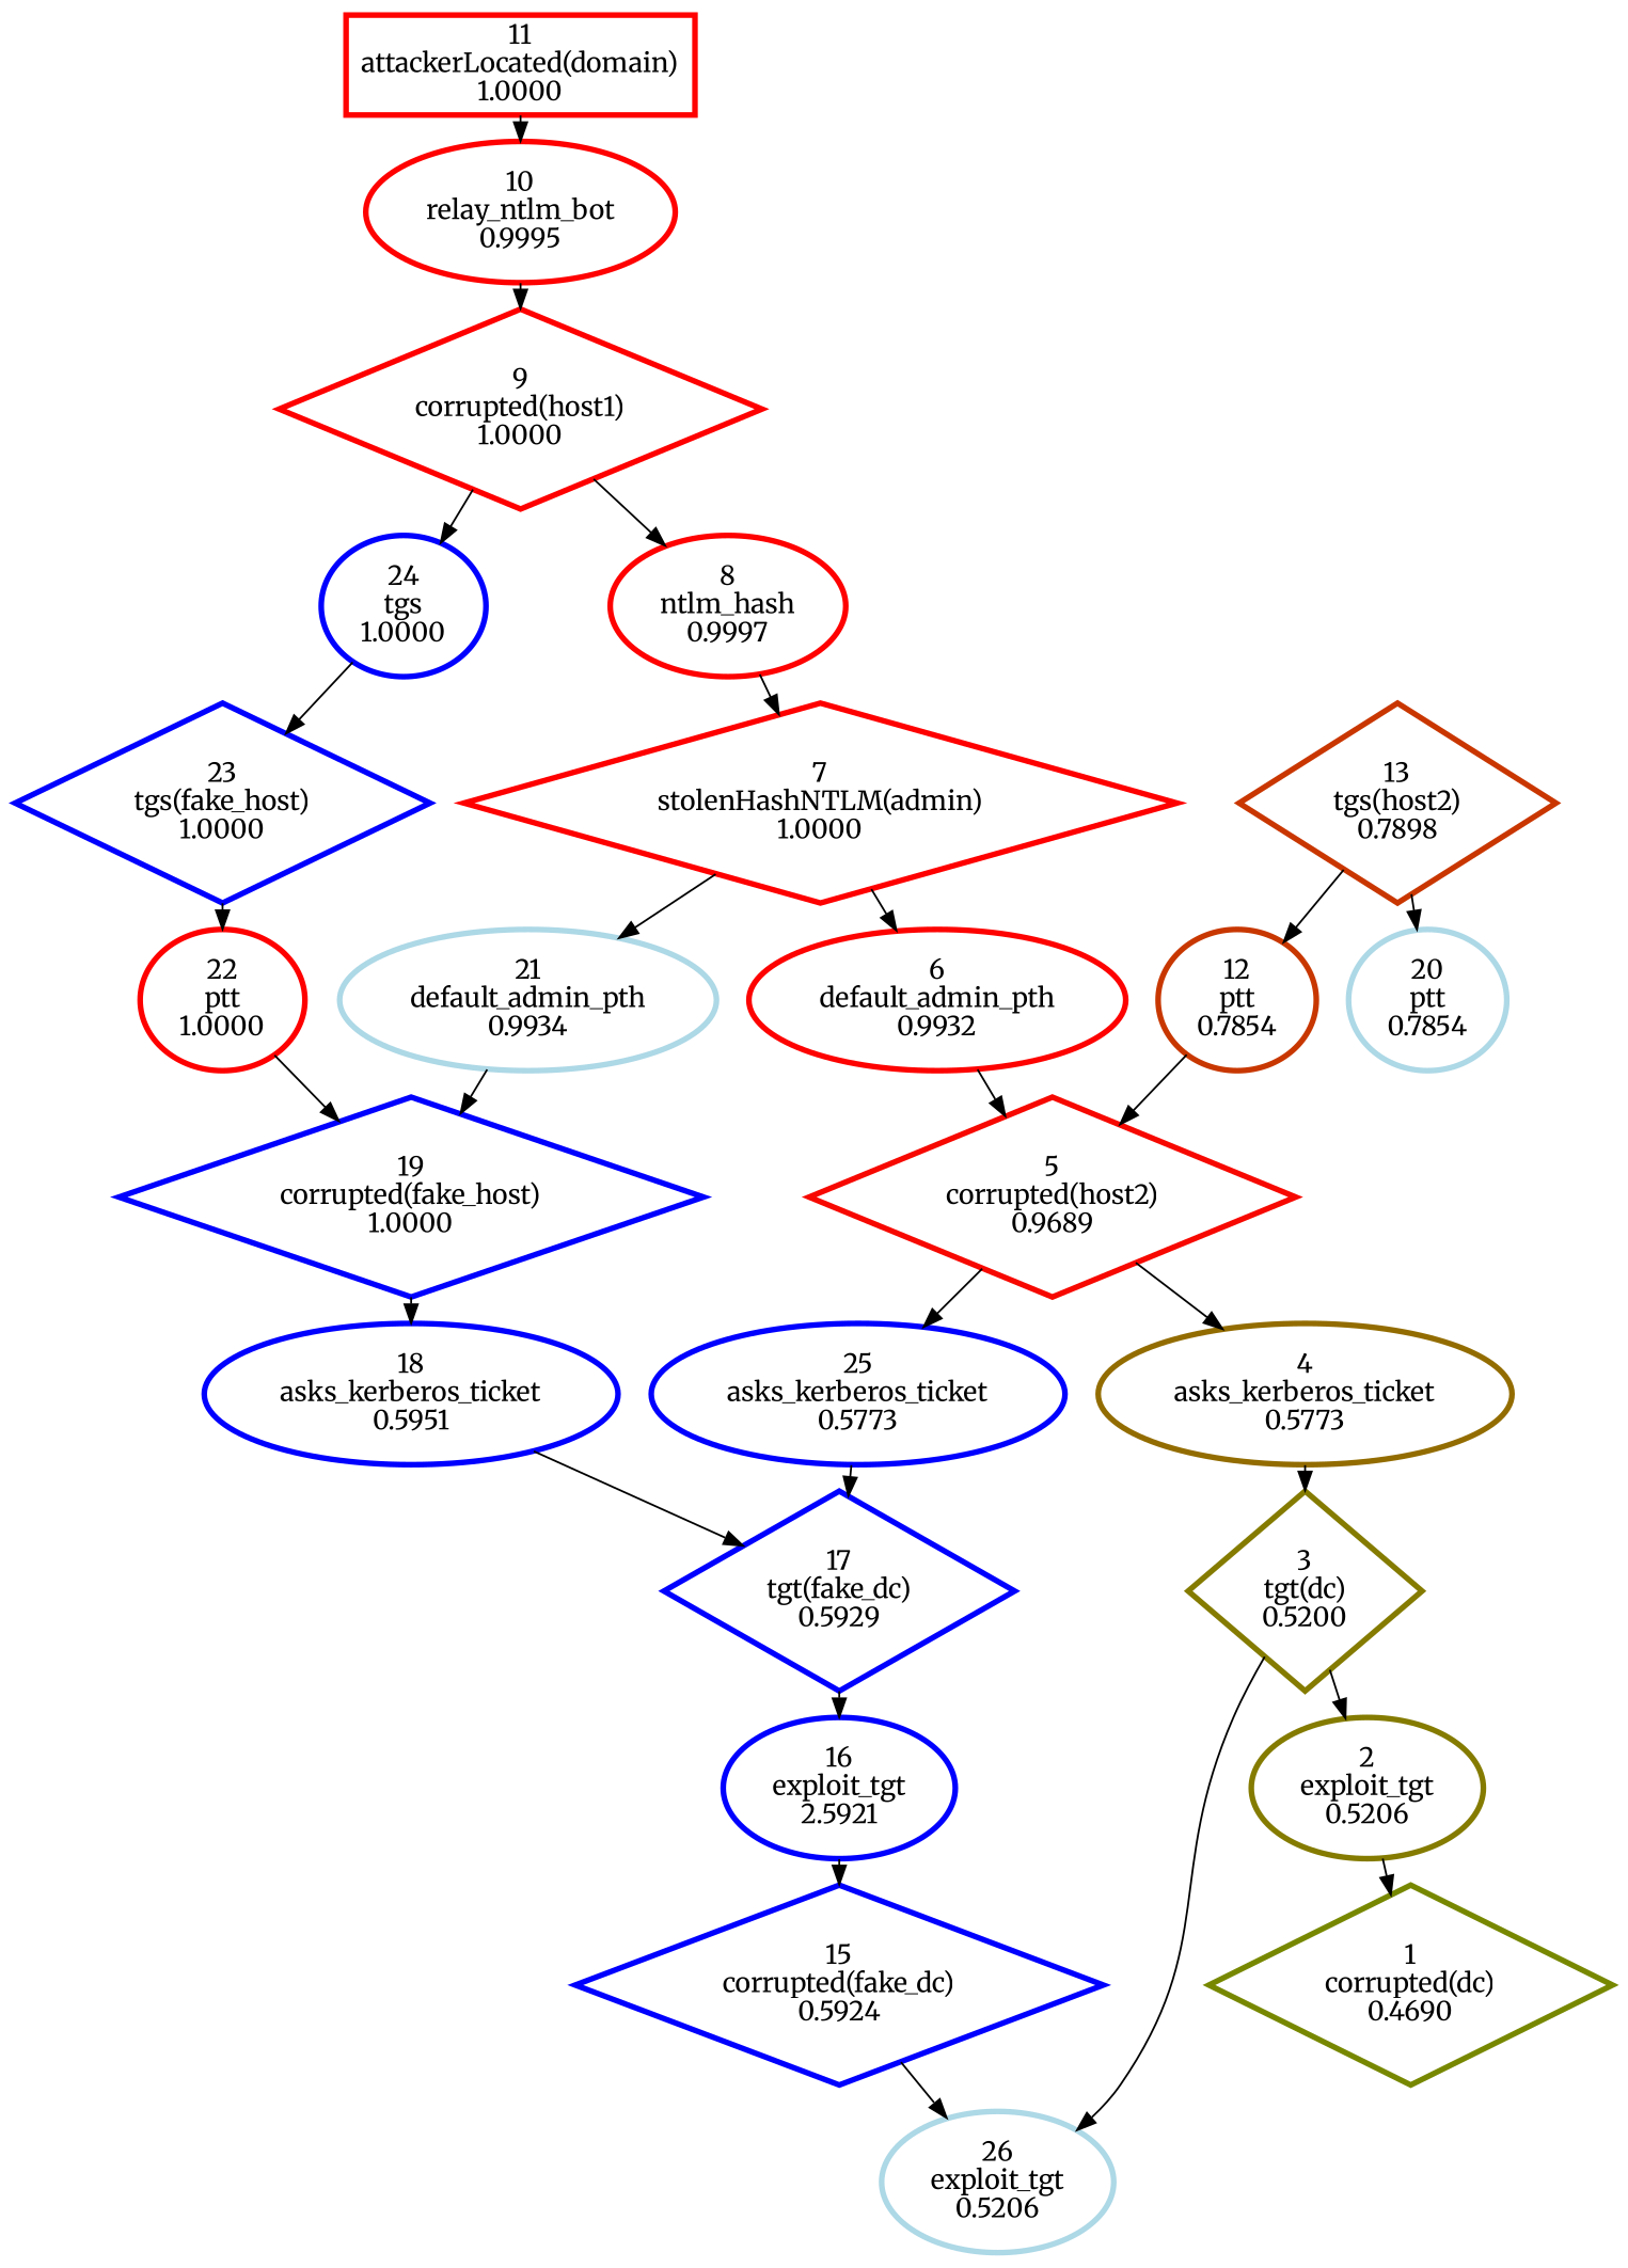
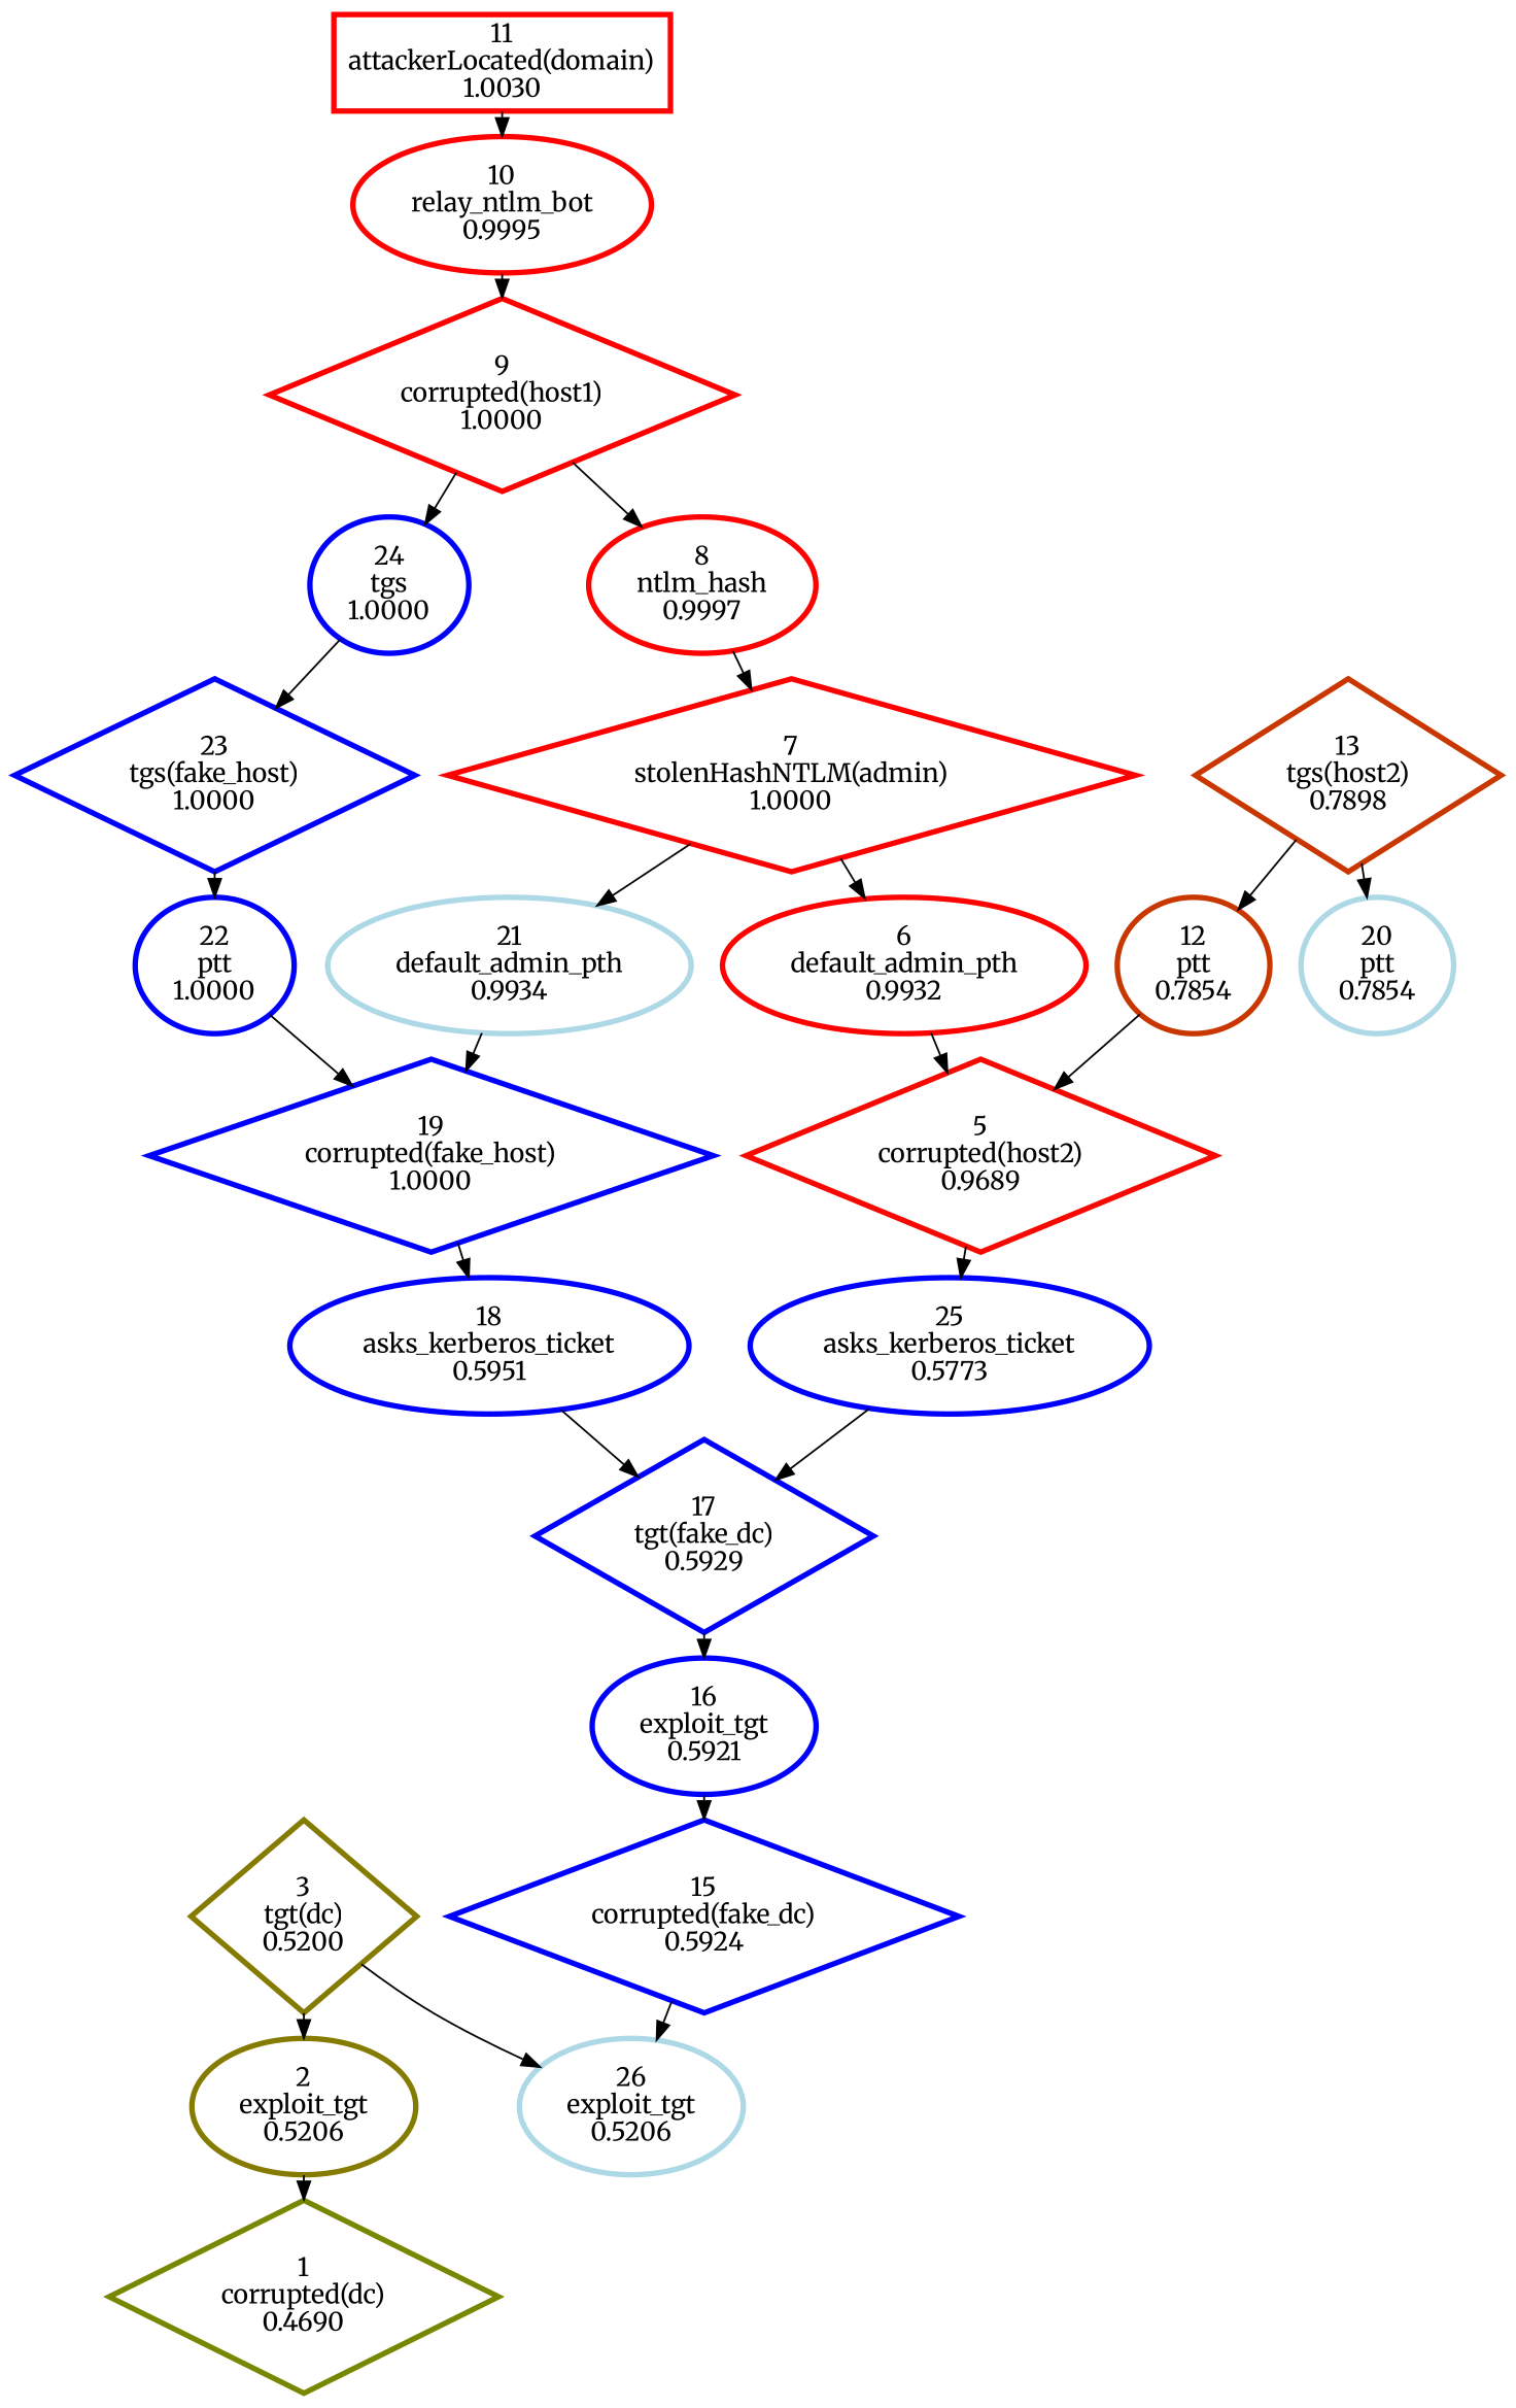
  digraph {
    fontname=Merriweather
    ranksep=0.2
    node [color=blue fontname=Merriweather penwidth=3 shape=ellipse]
    edge [fontname=Merriweather]
    n1 [color="#778800" label="1\ncorrupted(dc)\n0.4690" shape=diamond]
    n2 [color="#847B00" label="2\nexploit_tgt\n0.5206"]
    n3 [color="#847B00" label="3\ntgt(dc)\n0.5200" shape=diamond]
    n4 [color=lightblue label="26\nexploit_tgt\n0.5206"]
-   n5 [color="#936C00" label="4\nasks_kerberos_ticket\n0.5773"]
    n6 [color="#F70800" label="5\ncorrupted(host2)\n0.9689" shape=diamond]
    n7 [label="25\nasks_kerberos_ticket\n0.5773"]
    n8 [label="17\ntgt(fake_dc)\n0.5929" shape=diamond]
    n9 [color="#FD0200" label="6\ndefault_admin_pth\n0.9932"]
    n10 [color="#FF0000" label="7\nstolenHashNTLM(admin)\n1.0000" shape=diamond]
    n11 [color=lightblue label="21\ndefault_admin_pth\n0.9934"]
    n12 [label="19\ncorrupted(fake_host)\n1.0000" shape=diamond]
    n13 [color="#FE0100" label="8\nntlm_hash\n0.9997"]
    n14 [color="#FF0000" label="9\ncorrupted(host1)\n1.0000" shape=diamond]
    n15 [label="24\ntgs\n1.0000"]
    n16 [label="23\ntgs(fake_host)\n1.0000" shape=diamond]
    n17 [color="#FE0100" label="10\nrelay_ntlm_bot\n0.9995"]
-   n18 [color="#FE0100" label="11\nattackerLocated(domain)\n1.0000" shape=box]
+   n18 [color="#FE0100" label="11\nattackerLocated(domain)\n1.0030" shape=box]
    n19 [color="#C83700" label="12\nptt\n0.7854"]
    n20 [color="#C93600" label="13\ntgs(host2)\n0.7898" shape=diamond]
    n21 [color=lightblue label="20\nptt\n0.7854"]
    n22 [label="15\ncorrupted(fake_dc)\n0.5924" shape=diamond]
-   n23 [label="16\nexploit_tgt\n2.5921"]
+   n23 [label="16\nexploit_tgt\n0.5921"]
    n24 [label="18\nasks_kerberos_ticket\n0.5951"]
-   n25 [color="#FF0000" label="22\nptt\n1.0000"]
+   n25 [label="22\nptt\n1.0000"]
    n2 -> n1
    n3 -> n2
    n3 -> n4
-   n5 -> n3
-   n6 -> n5
    n6 -> n7
    n7 -> n8
    n8 -> n23
    n9 -> n6
    n10 -> n9
    n10 -> n11
    n11 -> n12
    n12 -> n24
    n13 -> n10
    n14 -> n13
    n14 -> n15
    n15 -> n16
    n16 -> n25
    n17 -> n14
    n18 -> n17
    n19 -> n6
    n20 -> n19
    n20 -> n21
    n22 -> n4
    n23 -> n22
    n24 -> n8
    n25 -> n12
  }
